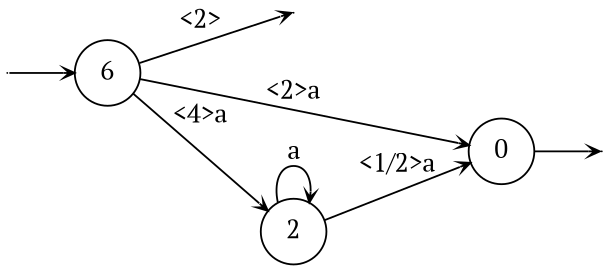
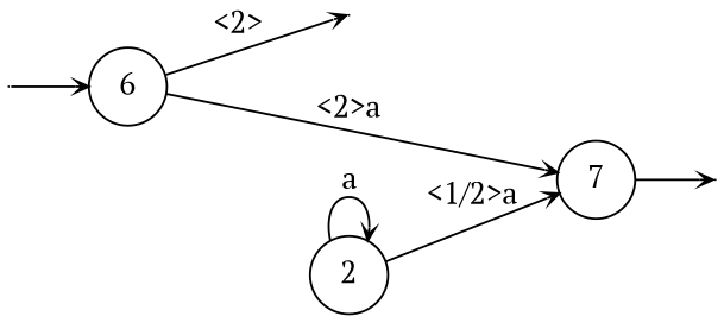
  digraph {
    fontname="PT Serif"
    rankdir=LR
    vcsn_context="letterset<char_letters(abcd)>, q"
    node [fontname="PT Serif" shape=point]
    edge [arrowhead=vee arrowsize=.6 fontname="PT Serif"]
    I3 [width=0]
    F0 [width=0]
    F3 [width=0]
-   0 [shape=circle style=rounded width=0.5]
+   0 [shape=circle style=rounded width=0.5 label=7]
    2 [shape=circle style=rounded width=0.5]
    n6 [label=6 shape=circle style=rounded width=0.5]
    subgraph sub_1 {
      I3
      F0
      F3
    }
    subgraph sub_2 {
      0
      2
      n6
    }
    I3 -> n6
    0 -> F0
    2 -> 0 [label="<1/2>a"]
    2 -> 2 [label=a]
    n6 -> F3 [label="<2>"]
    n6 -> 0 [label="<2>a"]
-   n6 -> 2 [label="<4>a"]
  }
